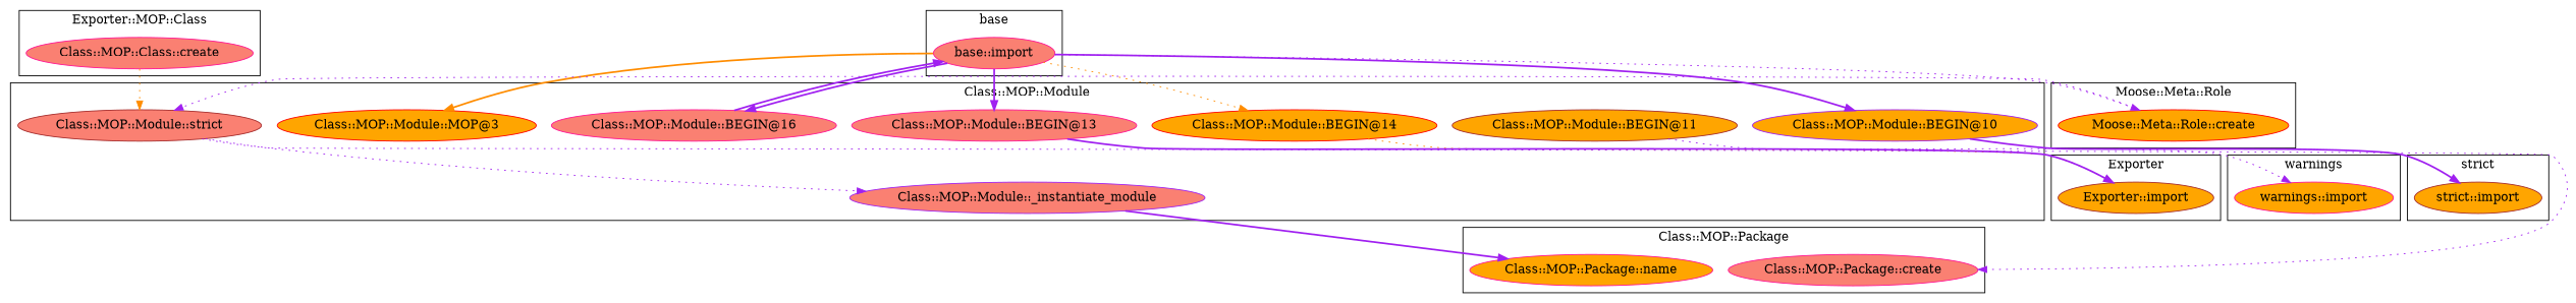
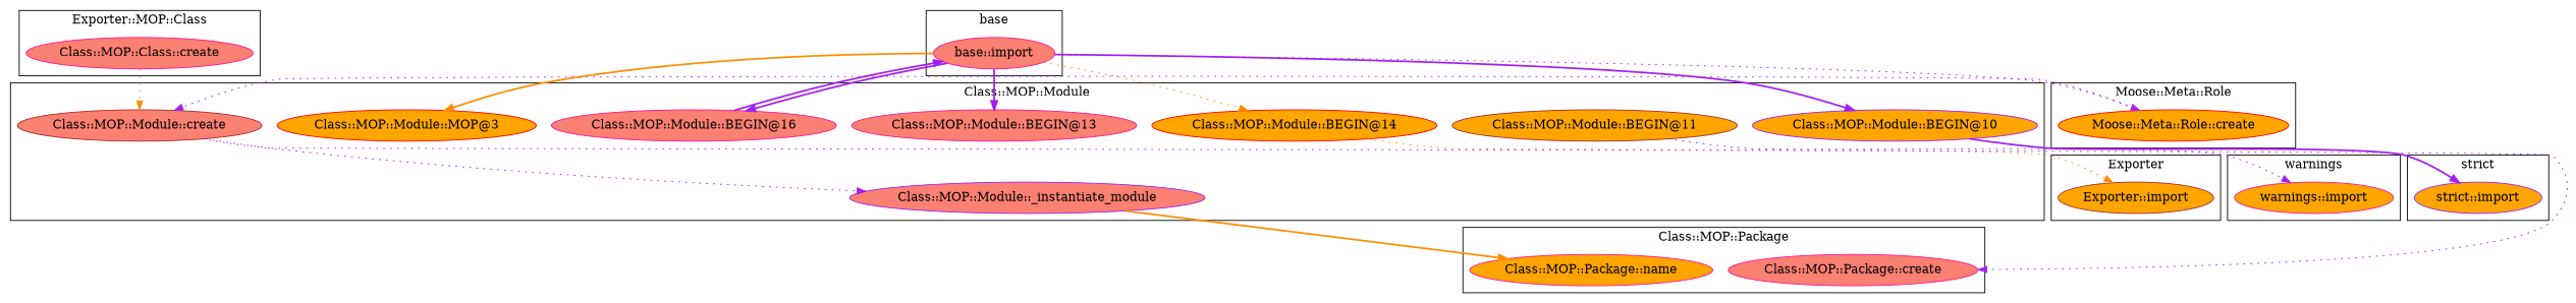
  digraph {
    node [color=deeppink fillcolor=orange style=filled]
    edge [color=purple style=dotted]
    "warnings::import"
    "base::import" [fillcolor=salmon]
    "Class::MOP::Module::_instantiate_module" [color=purple fillcolor=salmon]
    "Class::MOP::Module::BEGIN@14" [color=red]
    "Class::MOP::Module::BEGIN@11" [color=brown]
    "Class::MOP::Module::BEGIN@10" [color=purple]
    n7 [color=red label="Class::MOP::Module::MOP@3"]
    "Class::MOP::Module::BEGIN@16" [fillcolor=salmon]
-   "Class::MOP::Module::create" [color=brown fillcolor=salmon label="Class::MOP::Module::strict"]
+   "Class::MOP::Module::create" [color=brown fillcolor=salmon]
    "Class::MOP::Module::BEGIN@13" [fillcolor=salmon]
    "Moose::Meta::Role::create" [color=red]
    "Class::MOP::Class::create" [fillcolor=salmon]
    "Exporter::import" [color=brown]
-   "strict::import" [color=brown]
+   "strict::import" [color=purple]
    "Class::MOP::Package::name"
    "Class::MOP::Package::create" [fillcolor=salmon]
    subgraph cluster_1 {
      label=warnings
      "warnings::import"
    }
    subgraph cluster_2 {
      label=base
      "base::import"
    }
    subgraph cluster_3 {
      label="Class::MOP::Module"
      "Class::MOP::Module::_instantiate_module"
      "Class::MOP::Module::BEGIN@14"
      "Class::MOP::Module::BEGIN@11"
      "Class::MOP::Module::BEGIN@10"
      n7
      "Class::MOP::Module::BEGIN@16"
      "Class::MOP::Module::create"
      "Class::MOP::Module::BEGIN@13"
    }
    subgraph cluster_4 {
      label="Moose::Meta::Role"
      "Moose::Meta::Role::create"
    }
    subgraph cluster_5 {
      label="Exporter::MOP::Class"
      "Class::MOP::Class::create"
    }
    subgraph cluster_6 {
      label=Exporter
      "Exporter::import"
    }
    subgraph cluster_7 {
      label="strict"
      "strict::import"
    }
    subgraph cluster_8 {
      label="Class::MOP::Package"
      "Class::MOP::Package::name"
      "Class::MOP::Package::create"
    }
    "base::import" -> "Class::MOP::Module::BEGIN@14" [color=darkorange]
    "base::import" -> "Class::MOP::Module::BEGIN@10" [style=bold]
    "base::import" -> n7 [color=darkorange style=bold]
    "base::import" -> "Class::MOP::Module::BEGIN@16" [style=bold]
    "base::import" -> "Class::MOP::Module::BEGIN@13" [style=bold]
    "base::import" -> "Moose::Meta::Role::create"
-   "Class::MOP::Module::_instantiate_module" -> "Class::MOP::Package::name" [style=bold]
+   "Class::MOP::Module::_instantiate_module" -> "Class::MOP::Package::name" [color=darkorange style=bold]
    "Class::MOP::Module::BEGIN@14" -> "Exporter::import" [color=darkorange]
    "Class::MOP::Module::BEGIN@11" -> "warnings::import"
    "Class::MOP::Module::BEGIN@10" -> "strict::import" [style=bold]
    "Class::MOP::Module::BEGIN@16" -> "base::import" [style=bold]
    "Class::MOP::Module::create" -> "Class::MOP::Module::_instantiate_module"
    "Class::MOP::Module::create" -> "Class::MOP::Package::create"
-   "Class::MOP::Module::BEGIN@13" -> "Exporter::import" [style=bold]
    "Moose::Meta::Role::create" -> "Class::MOP::Module::create"
    "Class::MOP::Class::create" -> "Class::MOP::Module::create" [color=darkorange]
  }
